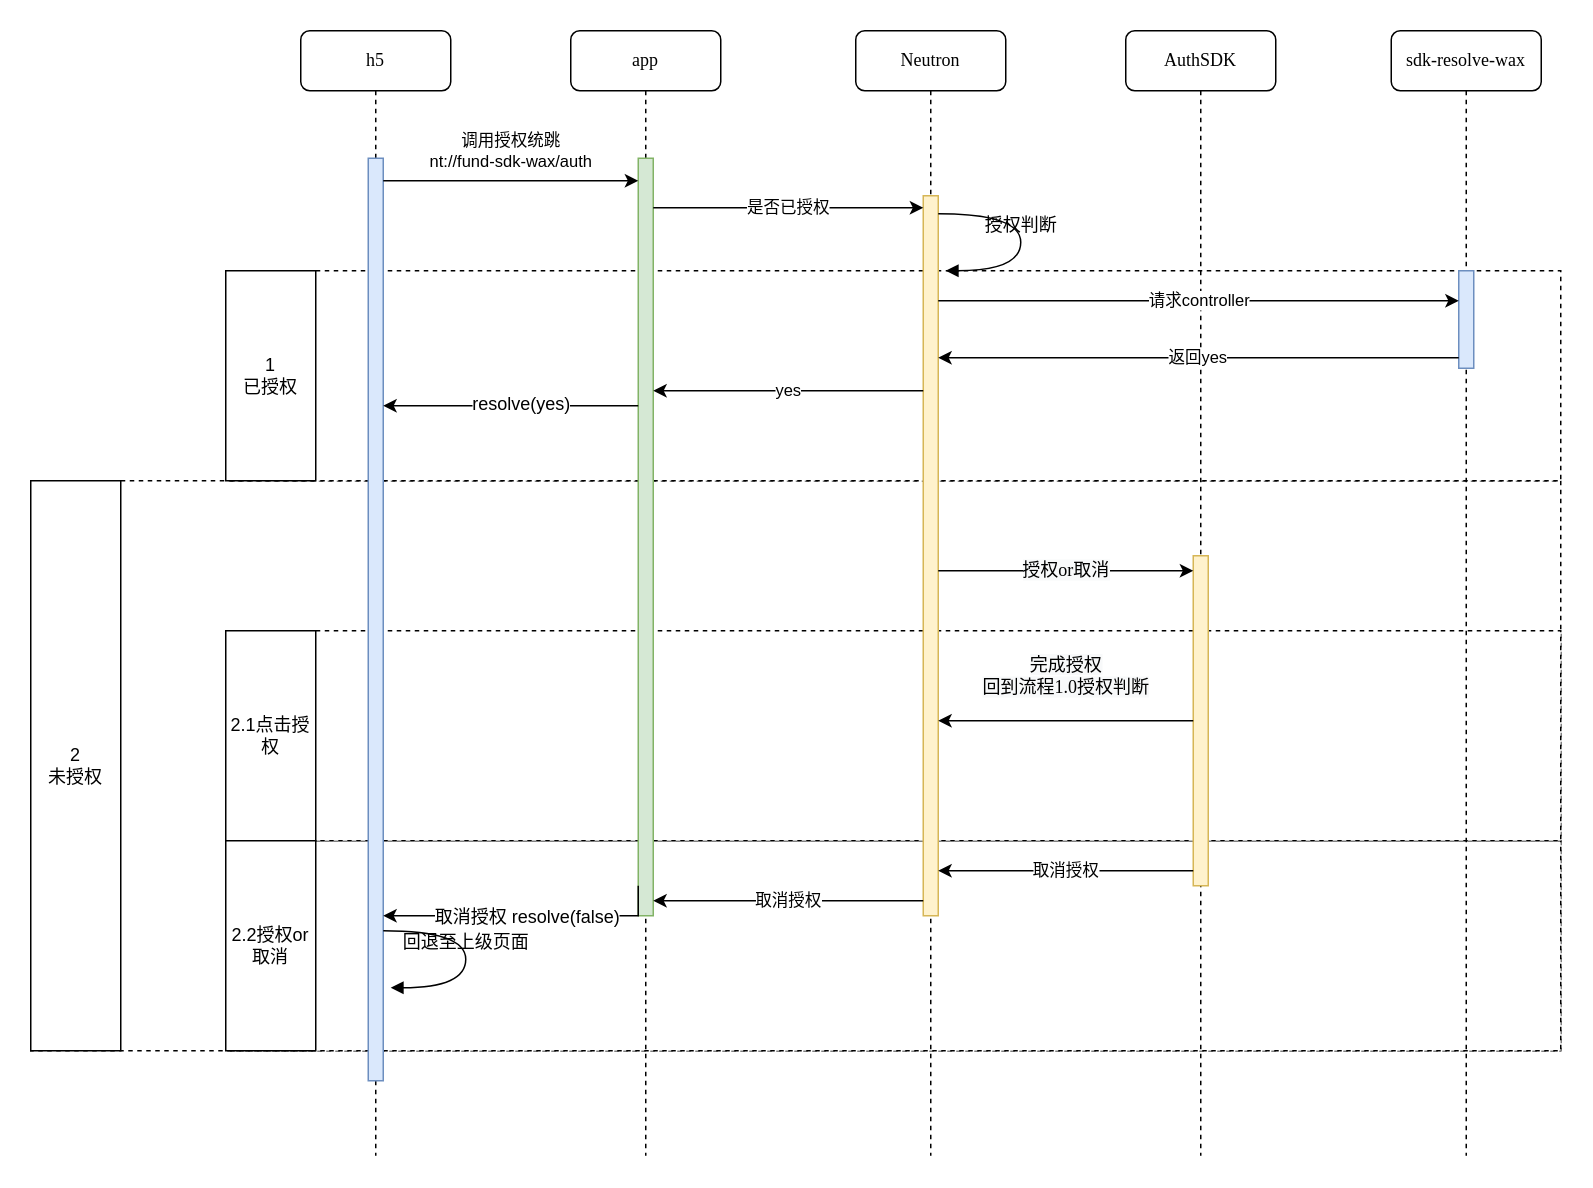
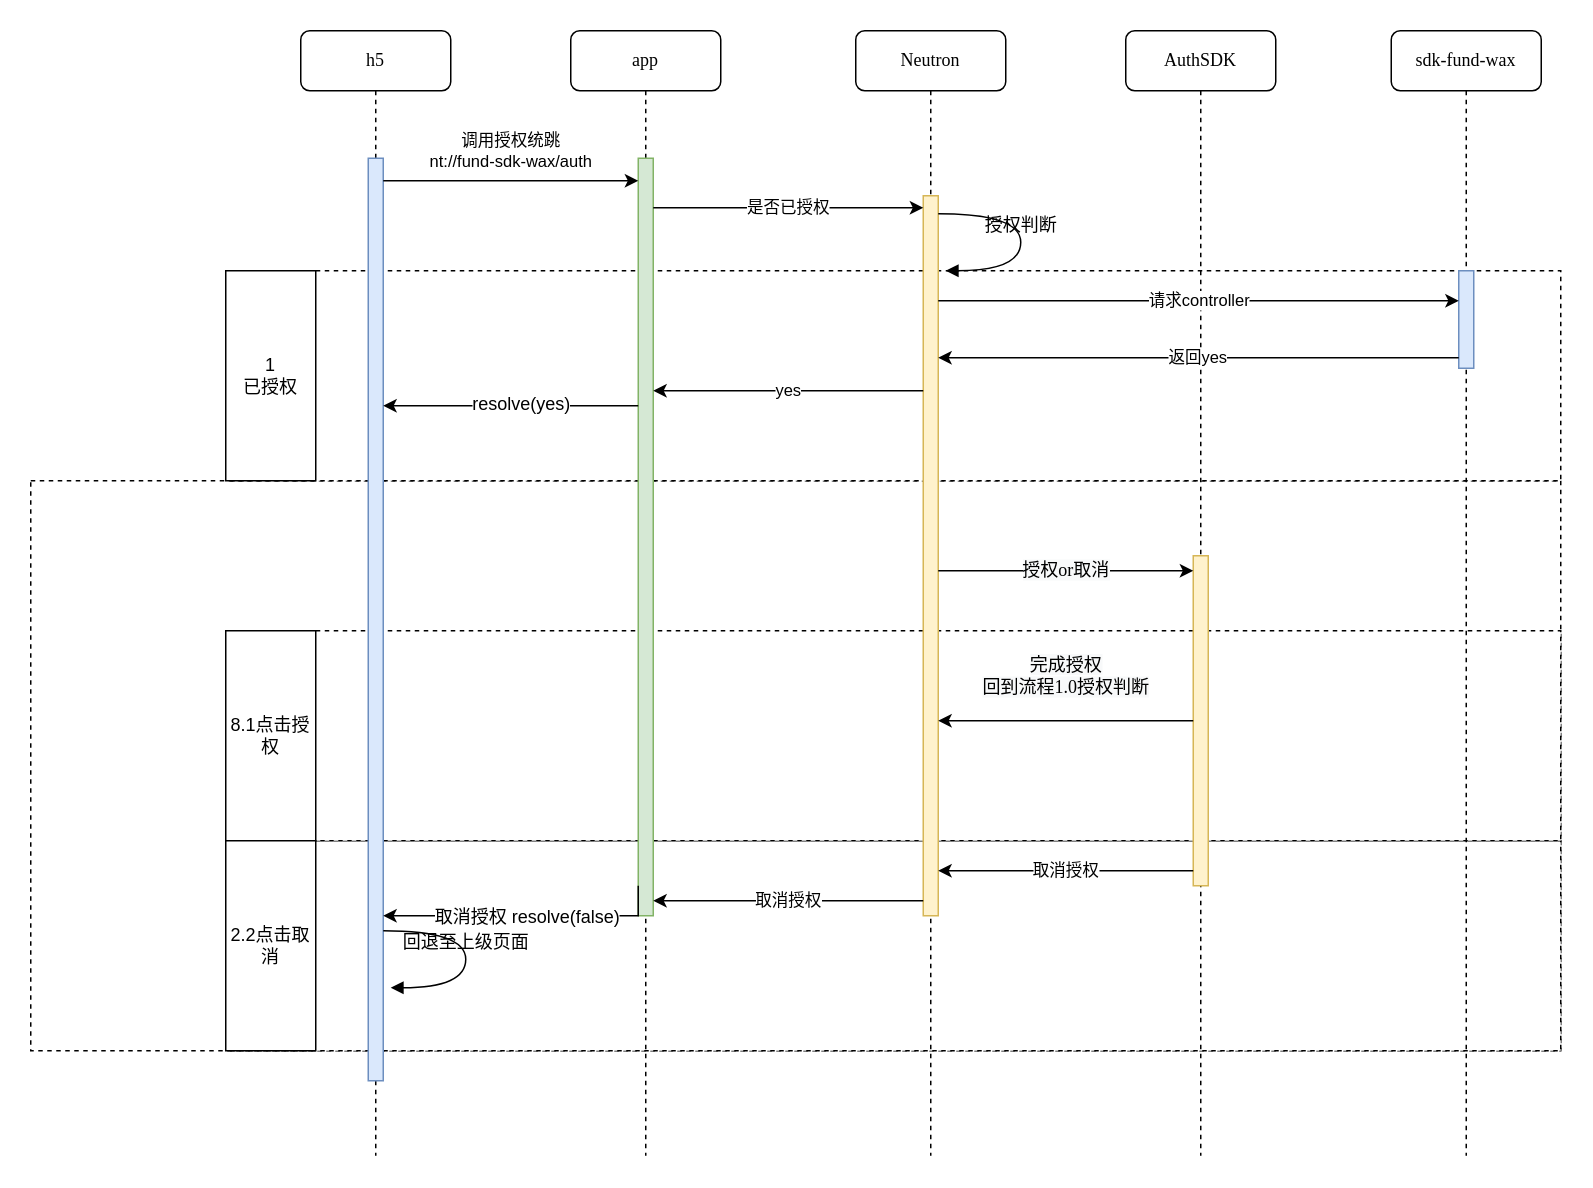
  <mxCell id="0" />
  <mxCell id="1" parent="0" />
  <mxCell id="2" value="" style="rounded=0;whiteSpace=wrap;html=1;dashed=1;" parent="1" vertex="1"><mxGeometry x="20" y="320" width="1020" height="380" as="geometry" /></mxCell>
  <mxCell id="3" value="" style="rounded=0;whiteSpace=wrap;html=1;dashed=1;" parent="1" vertex="1"><mxGeometry x="150" y="560" width="890" height="140" as="geometry" /></mxCell>
  <mxCell id="4" value="" style="rounded=0;whiteSpace=wrap;html=1;dashed=1;" parent="1" vertex="1"><mxGeometry x="150" y="420" width="890" height="140" as="geometry" /></mxCell>
  <mxCell id="5" value="" style="rounded=0;whiteSpace=wrap;html=1;dashed=1;" parent="1" vertex="1"><mxGeometry x="150" y="180" width="890" height="140" as="geometry" /></mxCell>
  <mxCell id="6" value="AuthSDK" style="shape=umlLifeline;perimeter=lifelinePerimeter;whiteSpace=wrap;html=1;container=1;collapsible=0;recursiveResize=0;outlineConnect=0;rounded=1;shadow=0;comic=0;labelBackgroundColor=none;strokeColor=#000000;strokeWidth=1;fillColor=#FFFFFF;fontFamily=Verdana;fontSize=12;fontColor=#000000;align=center;" vertex="1" parent="1"><mxGeometry x="750" y="20" width="100" height="750" as="geometry" /></mxCell>
  <mxCell id="7" value="" style="html=1;points=[];perimeter=orthogonalPerimeter;rounded=0;shadow=0;comic=0;labelBackgroundColor=none;strokeColor=#d6b656;strokeWidth=1;fillColor=#fff2cc;fontFamily=Verdana;fontSize=12;align=center;" vertex="1" parent="6"><mxGeometry x="45" y="350" width="10" height="220" as="geometry" /></mxCell>
  <mxCell id="8" value="h5" style="shape=umlLifeline;perimeter=lifelinePerimeter;whiteSpace=wrap;html=1;container=1;collapsible=0;recursiveResize=0;outlineConnect=0;rounded=1;shadow=0;comic=0;labelBackgroundColor=none;strokeColor=#000000;strokeWidth=1;fillColor=#FFFFFF;fontFamily=Verdana;fontSize=12;fontColor=#000000;align=center;" parent="1" vertex="1"><mxGeometry x="200" y="20" width="100" height="750" as="geometry" /></mxCell>
  <mxCell id="9" value="" style="html=1;points=[];perimeter=orthogonalPerimeter;rounded=0;shadow=0;comic=0;labelBackgroundColor=none;strokeColor=#6c8ebf;strokeWidth=1;fillColor=#dae8fc;fontFamily=Verdana;fontSize=12;align=center;" parent="8" vertex="1"><mxGeometry x="45" y="85" width="10" height="615" as="geometry" /></mxCell>
- <mxCell id="10" value="sdk-resolve-wax" style="shape=umlLifeline;perimeter=lifelinePerimeter;whiteSpace=wrap;html=1;container=1;collapsible=0;recursiveResize=0;outlineConnect=0;rounded=1;shadow=0;comic=0;labelBackgroundColor=none;strokeColor=#000000;strokeWidth=1;fillColor=#FFFFFF;fontFamily=Verdana;fontSize=12;fontColor=#000000;align=center;" parent="1" vertex="1"><mxGeometry x="927" y="20" width="100" height="750" as="geometry" /></mxCell>
+ <mxCell id="10" value="sdk-fund-wax" style="shape=umlLifeline;perimeter=lifelinePerimeter;whiteSpace=wrap;html=1;container=1;collapsible=0;recursiveResize=0;outlineConnect=0;rounded=1;shadow=0;comic=0;labelBackgroundColor=none;strokeColor=#000000;strokeWidth=1;fillColor=#FFFFFF;fontFamily=Verdana;fontSize=12;fontColor=#000000;align=center;" parent="1" vertex="1"><mxGeometry x="927" y="20" width="100" height="750" as="geometry" /></mxCell>
  <mxCell id="11" value="" style="html=1;points=[];perimeter=orthogonalPerimeter;rounded=0;shadow=0;comic=0;labelBackgroundColor=none;strokeColor=#6c8ebf;strokeWidth=1;fillColor=#dae8fc;fontFamily=Verdana;fontSize=12;align=center;" parent="10" vertex="1"><mxGeometry x="45" y="160" width="10" height="65" as="geometry" /></mxCell>
  <mxCell id="12" value="app" style="shape=umlLifeline;perimeter=lifelinePerimeter;whiteSpace=wrap;html=1;container=1;collapsible=0;recursiveResize=0;outlineConnect=0;rounded=1;shadow=0;comic=0;labelBackgroundColor=none;strokeColor=#000000;strokeWidth=1;fillColor=#FFFFFF;fontFamily=Verdana;fontSize=12;fontColor=#000000;align=center;" parent="1" vertex="1"><mxGeometry x="380" y="20" width="100" height="750" as="geometry" /></mxCell>
  <mxCell id="13" value="" style="html=1;points=[];perimeter=orthogonalPerimeter;rounded=0;shadow=0;comic=0;labelBackgroundColor=none;strokeColor=#82b366;strokeWidth=1;fillColor=#d5e8d4;fontFamily=Verdana;fontSize=12;align=center;" parent="12" vertex="1"><mxGeometry x="45" y="85" width="10" height="505" as="geometry" /></mxCell>
  <mxCell id="14" value="调用授权统跳&lt;br&gt;nt://fund-sdk-wax/auth" style="edgeStyle=orthogonalEdgeStyle;rounded=0;orthogonalLoop=1;jettySize=auto;html=1;" parent="1" source="9" target="13" edge="1"><mxGeometry y="20" relative="1" as="geometry"><Array as="points"><mxPoint x="370" y="120" /><mxPoint x="370" y="120" /></Array><mxPoint as="offset" /></mxGeometry></mxCell>
  <mxCell id="15" value="Neutron" style="shape=umlLifeline;perimeter=lifelinePerimeter;whiteSpace=wrap;html=1;container=1;collapsible=0;recursiveResize=0;outlineConnect=0;rounded=1;shadow=0;comic=0;labelBackgroundColor=none;strokeColor=#000000;strokeWidth=1;fillColor=#FFFFFF;fontFamily=Verdana;fontSize=12;fontColor=#000000;align=center;" parent="1" vertex="1"><mxGeometry x="570" y="20" width="100" height="750" as="geometry" /></mxCell>
  <mxCell id="16" value="" style="html=1;points=[];perimeter=orthogonalPerimeter;rounded=0;shadow=0;comic=0;labelBackgroundColor=none;strokeColor=#d6b656;strokeWidth=1;fillColor=#fff2cc;fontFamily=Verdana;fontSize=12;align=center;" parent="15" vertex="1"><mxGeometry x="45" y="110" width="10" height="480" as="geometry" /></mxCell>
  <mxCell id="17" value="是否已授权" style="edgeStyle=orthogonalEdgeStyle;rounded=0;orthogonalLoop=1;jettySize=auto;html=1;" parent="1" source="13" target="16" edge="1"><mxGeometry relative="1" as="geometry"><Array as="points"><mxPoint x="560" y="138" /><mxPoint x="560" y="138" /></Array></mxGeometry></mxCell>
  <mxCell id="18" value="请求controller" style="edgeStyle=orthogonalEdgeStyle;rounded=0;orthogonalLoop=1;jettySize=auto;html=1;" parent="1" source="16" target="11" edge="1"><mxGeometry relative="1" as="geometry"><Array as="points"><mxPoint x="750" y="200" /><mxPoint x="750" y="200" /></Array></mxGeometry></mxCell>
  <mxCell id="19" value="1&lt;br&gt;已授权" style="rounded=0;whiteSpace=wrap;html=1;" parent="1" vertex="1"><mxGeometry x="150" y="180" width="60" height="140" as="geometry" /></mxCell>
  <mxCell id="20" value="返回yes" style="edgeStyle=orthogonalEdgeStyle;rounded=0;orthogonalLoop=1;jettySize=auto;html=1;" parent="1" source="11" target="16" edge="1"><mxGeometry relative="1" as="geometry"><Array as="points"><mxPoint x="760" y="238" /><mxPoint x="760" y="238" /></Array></mxGeometry></mxCell>
  <mxCell id="21" value="yes" style="edgeStyle=orthogonalEdgeStyle;rounded=0;orthogonalLoop=1;jettySize=auto;html=1;" parent="1" source="16" target="13" edge="1"><mxGeometry relative="1" as="geometry"><Array as="points"><mxPoint x="480" y="260" /><mxPoint x="480" y="260" /></Array></mxGeometry></mxCell>
  <mxCell id="22" style="edgeStyle=orthogonalEdgeStyle;rounded=0;orthogonalLoop=1;jettySize=auto;html=1;" parent="1" source="13" target="9" edge="1"><mxGeometry relative="1" as="geometry"><Array as="points"><mxPoint x="300" y="270" /><mxPoint x="300" y="270" /></Array></mxGeometry></mxCell>
  <mxCell id="23" value="resolve(yes)" style="text;html=1;resizable=0;points=[];align=center;verticalAlign=middle;labelBackgroundColor=#ffffff;" parent="22" vertex="1" connectable="0"><mxGeometry x="0.471" y="-46" relative="1" as="geometry"><mxPoint x="46" y="44" as="offset" /></mxGeometry></mxCell>
- <mxCell id="24" value="2&lt;br&gt;未授权" style="rounded=0;whiteSpace=wrap;html=1;" parent="1" vertex="1"><mxGeometry x="20" y="320" width="60" height="380" as="geometry" /></mxCell>
  <mxCell id="25" value="授权判断" style="html=1;verticalAlign=bottom;endArrow=block;labelBackgroundColor=none;fontFamily=Verdana;fontSize=12;elbow=vertical;edgeStyle=orthogonalEdgeStyle;curved=1;entryX=1;entryY=0.286;entryPerimeter=0;exitX=1.038;exitY=0.345;exitPerimeter=0;" parent="1" edge="1"><mxGeometry relative="1" as="geometry"><mxPoint x="625" y="142" as="sourcePoint" /><mxPoint x="630" y="180" as="targetPoint" /><Array as="points"><mxPoint x="680" y="142" /><mxPoint x="680" y="180" /></Array></mxGeometry></mxCell>
- <mxCell id="26" value="2.1点击授权" style="rounded=0;whiteSpace=wrap;html=1;" parent="1" vertex="1"><mxGeometry x="150" y="420" width="60" height="140" as="geometry" /></mxCell>
- <mxCell id="27" value="2.2授权or取消" style="rounded=0;whiteSpace=wrap;html=1;" parent="1" vertex="1"><mxGeometry x="150" y="560" width="60" height="140" as="geometry" /></mxCell>
+ <mxCell id="26" value="8.1点击授权" style="rounded=0;whiteSpace=wrap;html=1;" parent="1" vertex="1"><mxGeometry x="150" y="420" width="60" height="140" as="geometry" /></mxCell>
+ <mxCell id="27" value="2.2点击取消" style="rounded=0;whiteSpace=wrap;html=1;" parent="1" vertex="1"><mxGeometry x="150" y="560" width="60" height="140" as="geometry" /></mxCell>
  <mxCell id="28" style="edgeStyle=orthogonalEdgeStyle;rounded=0;orthogonalLoop=1;jettySize=auto;html=1;" parent="1" target="9" edge="1"><mxGeometry relative="1" as="geometry"><mxPoint x="425" y="590" as="sourcePoint" /><Array as="points"><mxPoint x="425" y="610" /></Array></mxGeometry></mxCell>
  <mxCell id="29" value="取消授权 resolve(false)" style="text;html=1;resizable=0;points=[];align=center;verticalAlign=middle;labelBackgroundColor=#ffffff;" parent="28" vertex="1" connectable="0"><mxGeometry x="0.588" y="-56" relative="1" as="geometry"><mxPoint x="56" y="56" as="offset" /></mxGeometry></mxCell>
  <mxCell id="30" value="回退至上级页面" style="html=1;verticalAlign=bottom;endArrow=block;labelBackgroundColor=none;fontFamily=Verdana;fontSize=12;elbow=vertical;edgeStyle=orthogonalEdgeStyle;curved=1;entryX=1;entryY=0.286;entryPerimeter=0;exitX=1.038;exitY=0.345;exitPerimeter=0;" parent="1" edge="1"><mxGeometry relative="1" as="geometry"><mxPoint x="255" y="620" as="sourcePoint" /><mxPoint x="260" y="658" as="targetPoint" /><Array as="points"><mxPoint x="310" y="620" /><mxPoint x="310" y="658" /></Array></mxGeometry></mxCell>
  <mxCell id="31" value="取消授权" style="edgeStyle=orthogonalEdgeStyle;rounded=0;orthogonalLoop=1;jettySize=auto;html=1;" parent="1" source="16" target="13" edge="1"><mxGeometry relative="1" as="geometry"><Array as="points"><mxPoint x="590" y="600" /><mxPoint x="590" y="600" /></Array></mxGeometry></mxCell>
  <mxCell id="32" value="&lt;span style=&quot;font-family: &amp;#34;verdana&amp;#34; ; font-size: 12px ; background-color: rgb(248 , 249 , 250)&quot;&gt;授权or取消&lt;/span&gt;" style="edgeStyle=orthogonalEdgeStyle;rounded=0;orthogonalLoop=1;jettySize=auto;html=1;" edge="1" parent="1" source="16" target="7"><mxGeometry relative="1" as="geometry"><Array as="points"><mxPoint x="670" y="380" /><mxPoint x="670" y="380" /></Array></mxGeometry></mxCell>
  <mxCell id="33" value="&lt;span style=&quot;font-family: &amp;#34;verdana&amp;#34; ; font-size: 12px ; background-color: rgb(248 , 249 , 250)&quot;&gt;完成授权&lt;br&gt;回到流程1.0授权判断&lt;/span&gt;" style="edgeStyle=orthogonalEdgeStyle;rounded=0;orthogonalLoop=1;jettySize=auto;html=1;" edge="1" parent="1" source="7" target="16"><mxGeometry y="-30" relative="1" as="geometry"><Array as="points"><mxPoint x="740" y="480" /><mxPoint x="740" y="480" /></Array><mxPoint as="offset" /></mxGeometry></mxCell>
  <mxCell id="34" value="取消授权" style="edgeStyle=orthogonalEdgeStyle;rounded=0;orthogonalLoop=1;jettySize=auto;html=1;" edge="1" parent="1" source="7" target="16"><mxGeometry relative="1" as="geometry"><Array as="points"><mxPoint x="750" y="580" /><mxPoint x="750" y="580" /></Array></mxGeometry></mxCell>
